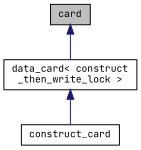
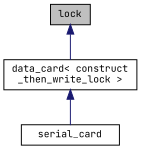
  digraph {
    fontname="JetBrains Mono"
    node [color=black fillcolor=white fontname="JetBrains Mono" fontsize=10 shape=record style=filled]
    edge [color=midnightblue dir=back fontname="JetBrains Mono" fontsize=10 labelfontname=Helvetica labelfontsize=10 style=solid]
-   n1 [fillcolor=grey75 fontcolor=black height=0.2 label=card width=0.4]
+   n1 [fillcolor=grey75 fontcolor=black height=0.2 label=lock width=0.4]
    n2 [height=0.2 label="data_card\< construct\l_then_write_lock \>" width=0.4]
-   n3 [height=0.2 label=construct_card width=0.4]
+   n3 [height=0.2 label=serial_card width=0.4]
    n1 -> n2
    n2 -> n3
  }
